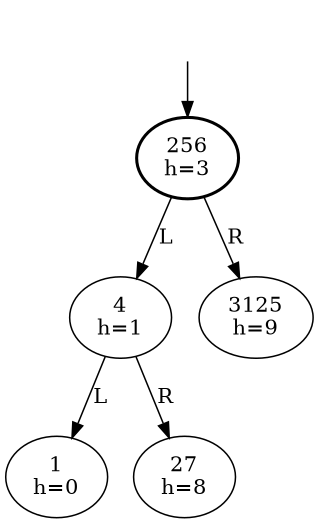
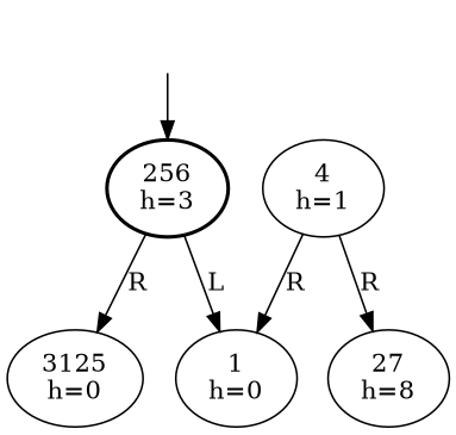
  digraph {
    DUMMY [style=invis]
    n2 [label="256\nh=3" penwidth=2]
    n3 [label="4\nh=1"]
-   n4 [label="3125\nh=9"]
+   n4 [label="3125\nh=0"]
    n5 [label="1\nh=0"]
    n6 [label="27\nh=8"]
    DUMMY -> n2
-   n2 -> n3 [label=L]
+   n2 -> n5 [label=L]
    n2 -> n4 [label=R]
-   n3 -> n5 [label=L]
+   n3 -> n5 [label=R]
    n3 -> n6 [label=R]
  }
